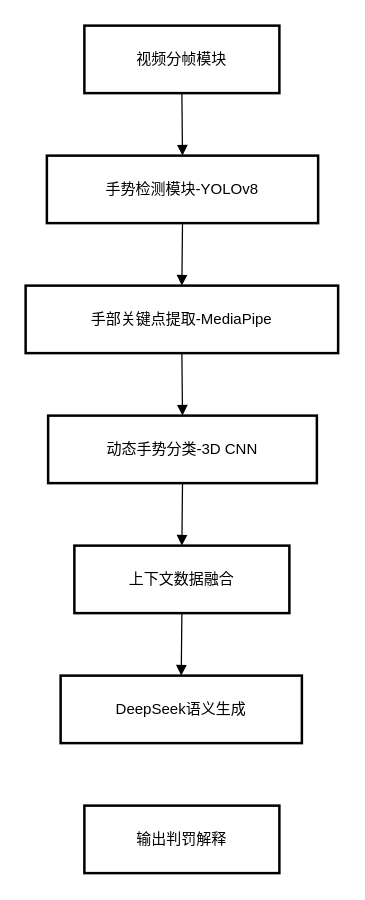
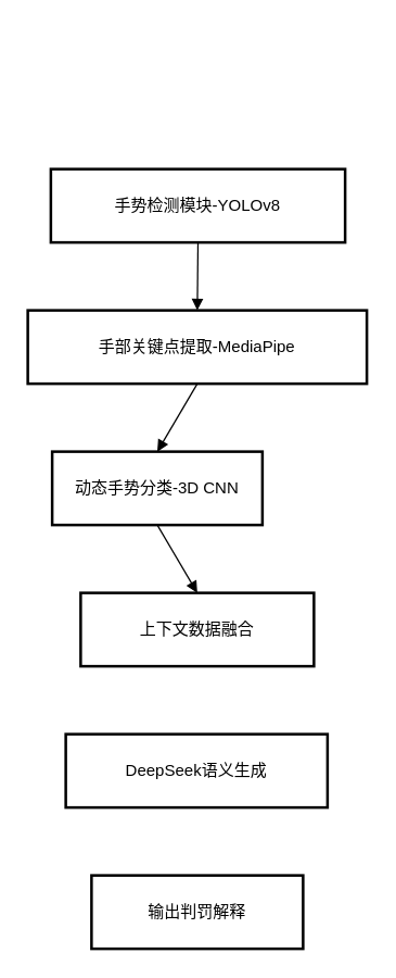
  <mxCell id="0" />
  <mxCell id="1" parent="0" />
- <mxCell id="2" value="视频分帧模块" style="whiteSpace=wrap;strokeWidth=2;" vertex="1" parent="1"><mxGeometry x="67" y="20" width="156" height="54" as="geometry" /></mxCell>
  <mxCell id="3" value="手势检测模块-YOLOv8" style="whiteSpace=wrap;strokeWidth=2;" vertex="1" parent="1"><mxGeometry x="37" y="124" width="217" height="54" as="geometry" /></mxCell>
  <mxCell id="4" value="手部关键点提取-MediaPipe" style="whiteSpace=wrap;strokeWidth=2;" vertex="1" parent="1"><mxGeometry x="20" y="228" width="250" height="54" as="geometry" /></mxCell>
- <mxCell id="5" value="动态手势分类-3D CNN" style="whiteSpace=wrap;strokeWidth=2;" vertex="1" parent="1"><mxGeometry x="38" y="332" width="215" height="54" as="geometry" /></mxCell>
+ <mxCell id="5" value="动态手势分类-3D CNN" style="whiteSpace=wrap;strokeWidth=2;" vertex="1" parent="1"><mxGeometry x="38" y="332" width="155" height="54" as="geometry" /></mxCell>
  <mxCell id="6" value="上下文数据融合" style="whiteSpace=wrap;strokeWidth=2;" vertex="1" parent="1"><mxGeometry x="59" y="436" width="172" height="54" as="geometry" /></mxCell>
  <mxCell id="7" value="DeepSeek语义生成" style="whiteSpace=wrap;strokeWidth=2;" vertex="1" parent="1"><mxGeometry x="48" y="540" width="193" height="54" as="geometry" /></mxCell>
  <mxCell id="8" value="输出判罚解释" style="whiteSpace=wrap;strokeWidth=2;" vertex="1" parent="1"><mxGeometry x="67" y="644" width="156" height="54" as="geometry" /></mxCell>
- <mxCell id="9" value="" style="curved=1;startArrow=none;endArrow=block;exitX=0.5;exitY=1;entryX=0.5;entryY=0;rounded=0;" edge="1" parent="1" source="2" target="3"><mxGeometry relative="1" as="geometry"><Array as="points" /></mxGeometry></mxCell>
  <mxCell id="10" value="" style="curved=1;startArrow=none;endArrow=block;exitX=0.5;exitY=1;entryX=0.5;entryY=0;rounded=0;" edge="1" parent="1" source="3" target="4"><mxGeometry relative="1" as="geometry"><Array as="points" /></mxGeometry></mxCell>
  <mxCell id="11" value="" style="curved=1;startArrow=none;endArrow=block;exitX=0.5;exitY=1;entryX=0.5;entryY=0;rounded=0;" edge="1" parent="1" source="4" target="5"><mxGeometry relative="1" as="geometry"><Array as="points" /></mxGeometry></mxCell>
  <mxCell id="12" value="" style="curved=1;startArrow=none;endArrow=block;exitX=0.5;exitY=1;entryX=0.5;entryY=0;rounded=0;" edge="1" parent="1" source="5" target="6"><mxGeometry relative="1" as="geometry"><Array as="points" /></mxGeometry></mxCell>
- <mxCell id="13" value="" style="curved=1;startArrow=none;endArrow=block;exitX=0.5;exitY=1;entryX=0.5;entryY=0;rounded=0;" edge="1" parent="1" source="6" target="7"><mxGeometry relative="1" as="geometry"><Array as="points" /></mxGeometry></mxCell>
